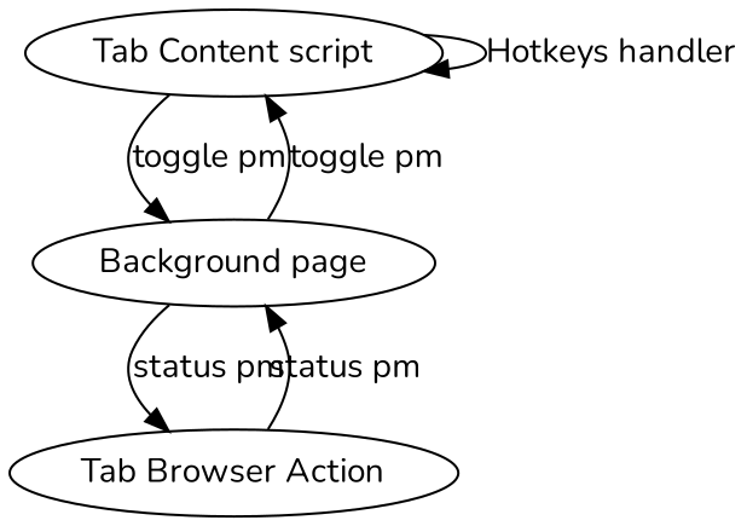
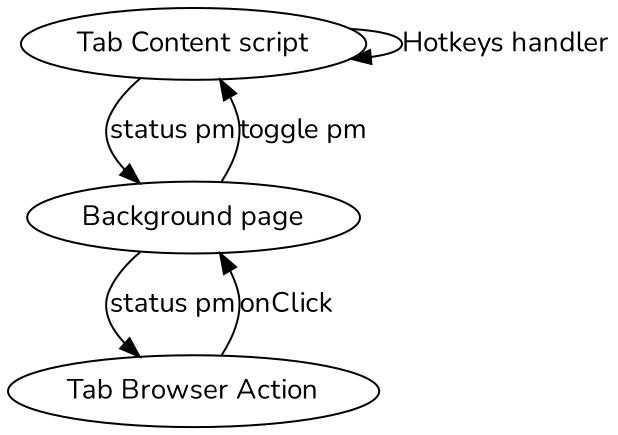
  digraph {
    fontname=Nunito
    node [fontname=Nunito]
    edge [fontname=Nunito]
    n1 [label="Tab Content script"]
    n2 [label="Background page"]
    n3 [label="Tab Browser Action"]
    n1 -> n1 [label="Hotkeys handler"]
-   n1 -> n2 [label="toggle pm"]
+   n1 -> n2 [label="status pm"]
    n2 -> n1 [label="toggle pm"]
    n2 -> n3 [label="status pm"]
-   n3 -> n2 [label="status pm"]
+   n3 -> n2 [label=onClick]
  }
